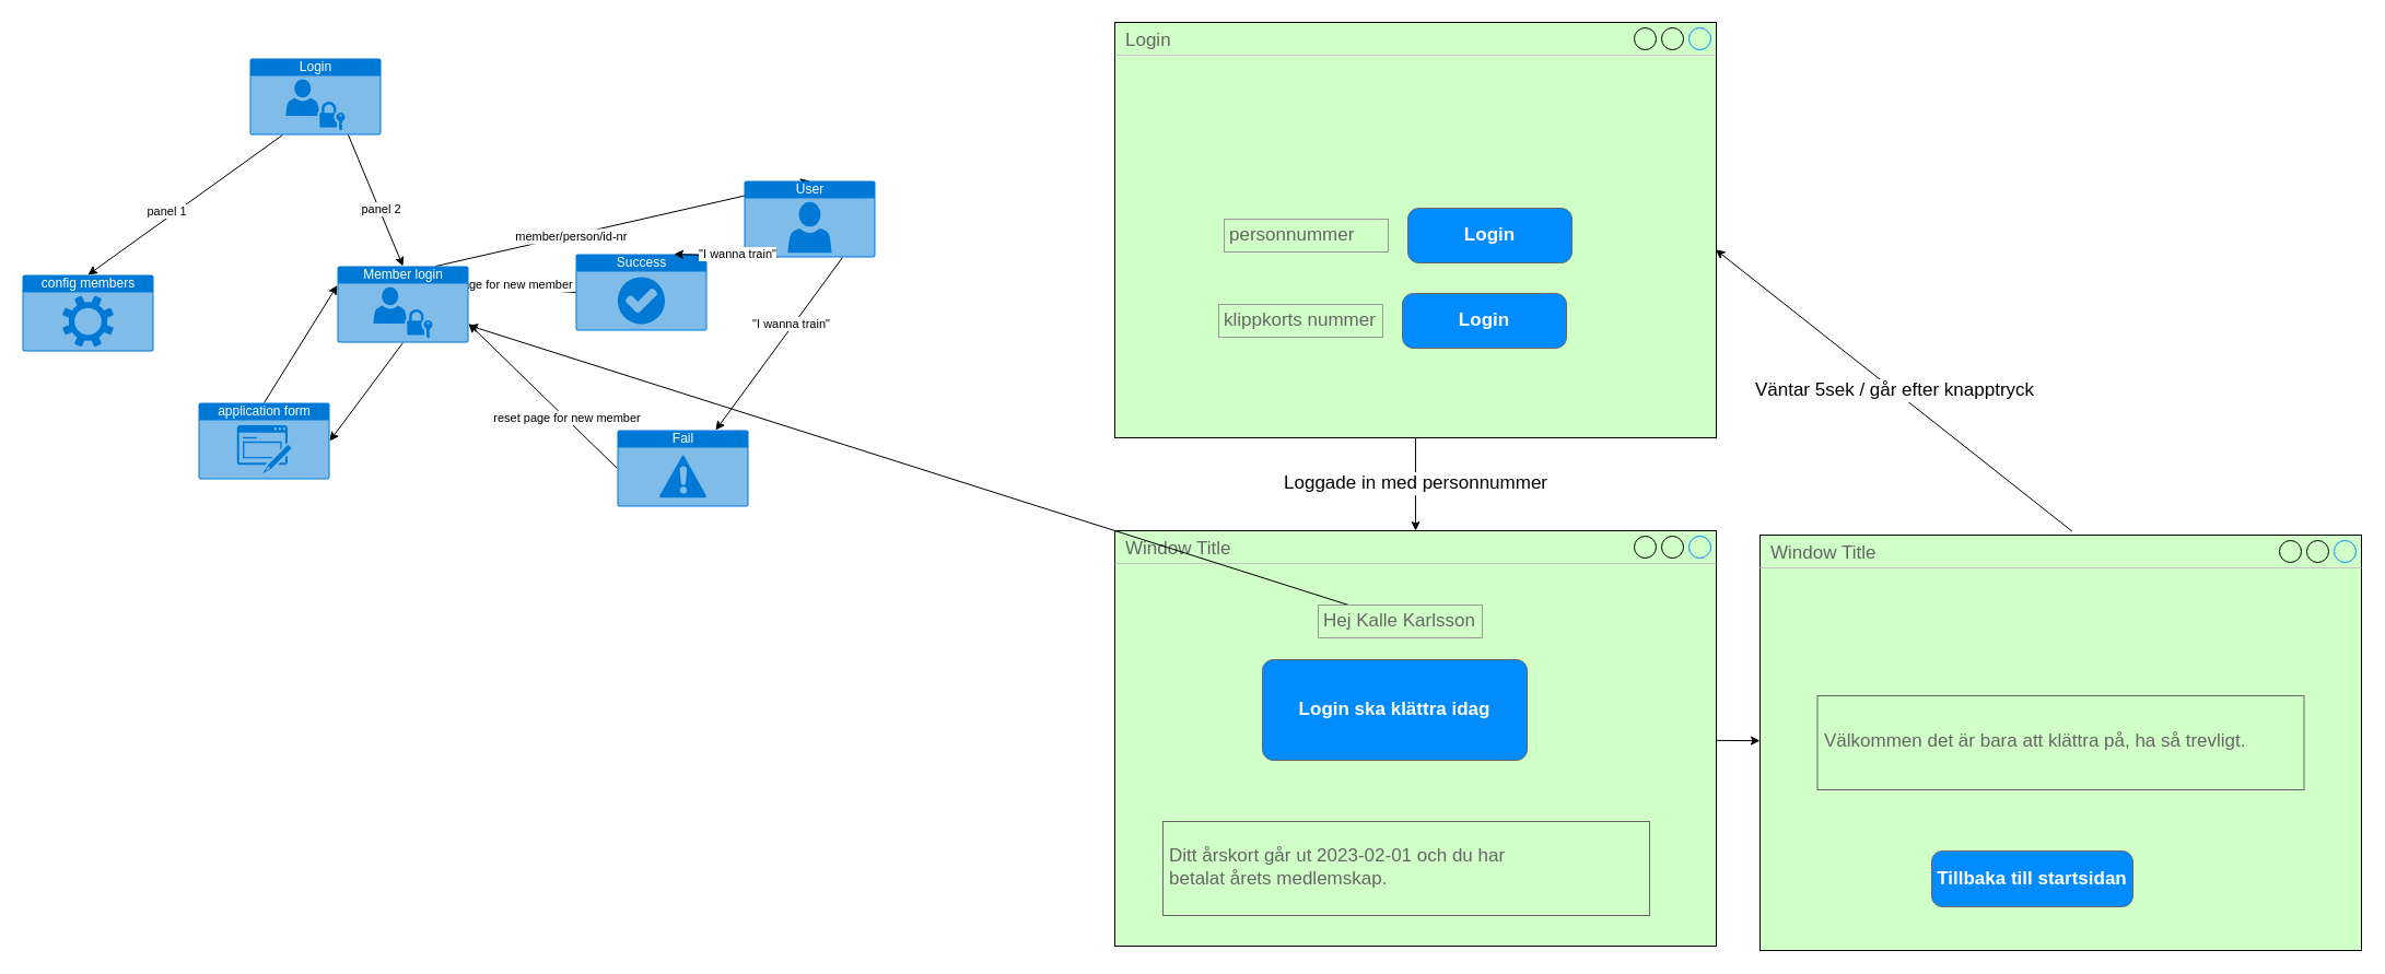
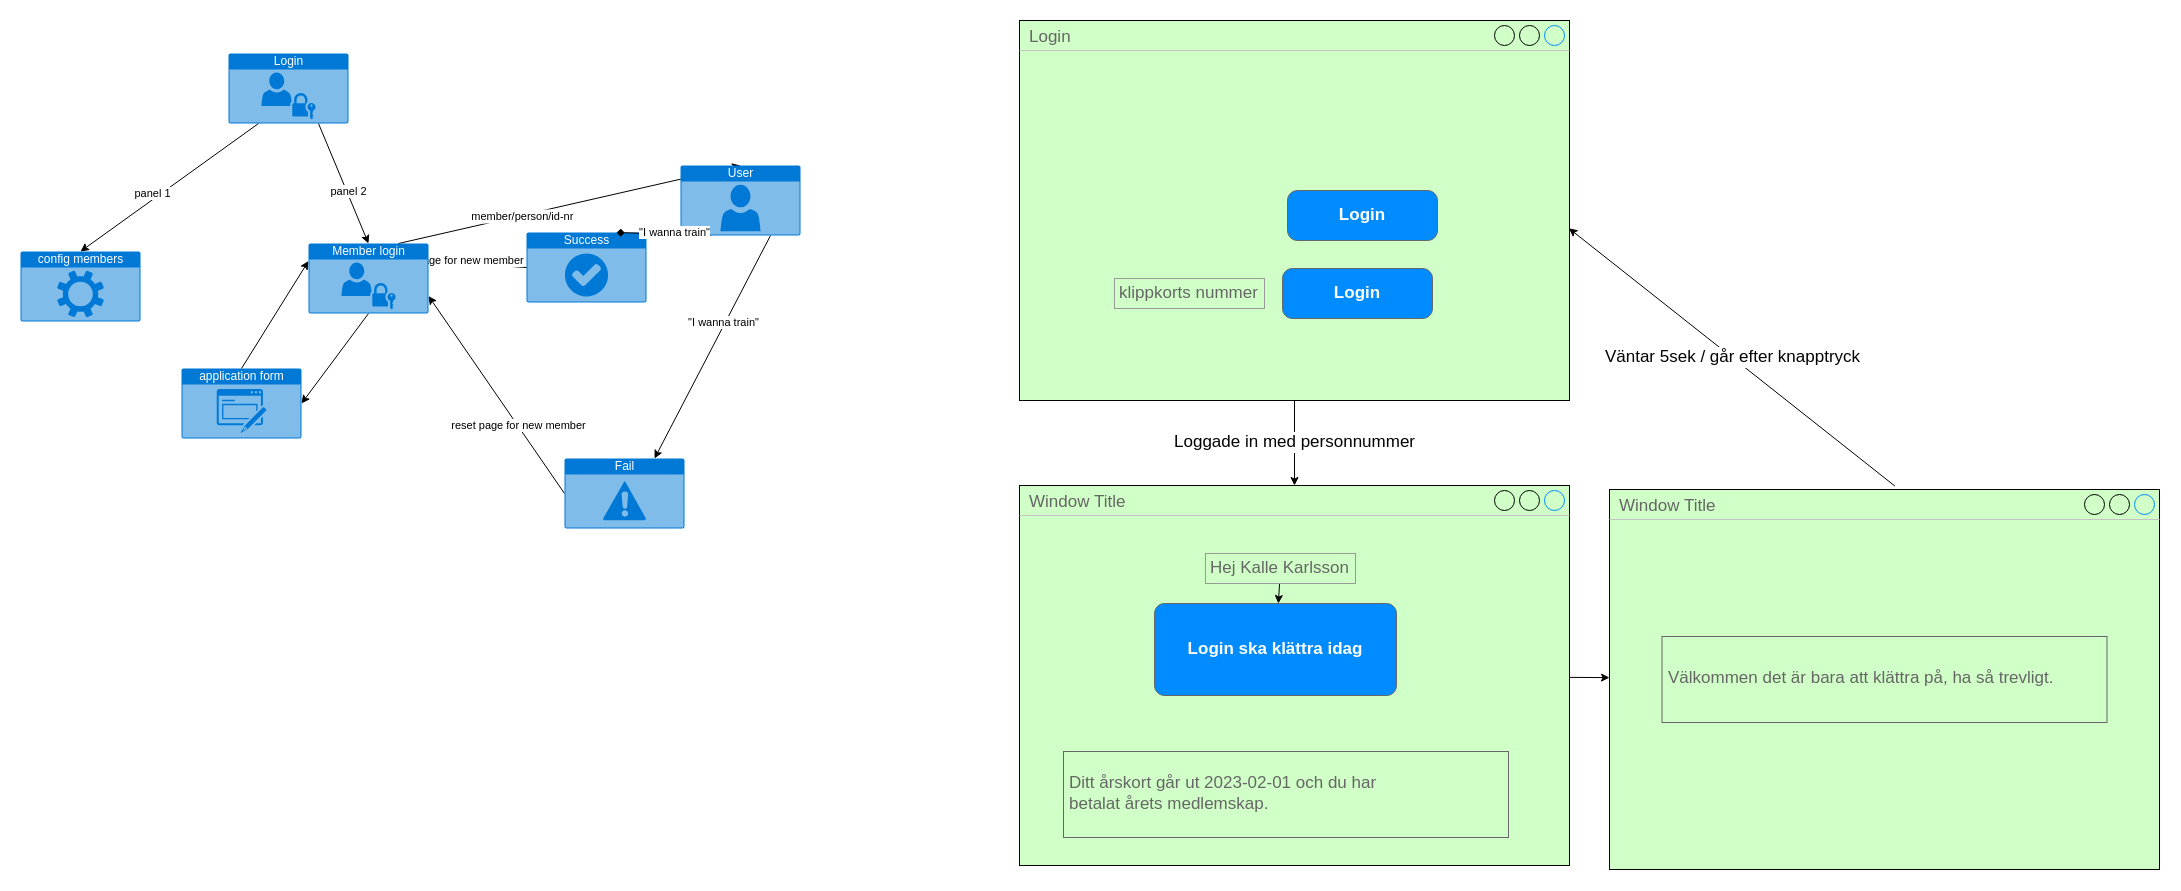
  <mxCell id="0" />
  <mxCell id="1" parent="0" />
  <mxCell id="2" value="" style="edgeStyle=none;html=1;strokeColor=#000000;exitX=0.75;exitY=1;exitDx=0;exitDy=0;exitPerimeter=0;entryX=0.5;entryY=0;entryDx=0;entryDy=0;entryPerimeter=0;" parent="1" source="15" target="24" edge="1"><mxGeometry relative="1" as="geometry"><mxPoint x="273" y="203" as="sourcePoint" /><mxPoint x="331.357" y="242" as="targetPoint" /></mxGeometry></mxCell>
  <mxCell id="3" value="panel 2" style="edgeLabel;html=1;align=center;verticalAlign=middle;resizable=0;points=[];" parent="2" vertex="1" connectable="0"><mxGeometry x="0.142" y="1" relative="1" as="geometry"><mxPoint as="offset" /></mxGeometry></mxCell>
  <mxCell id="4" value="" style="edgeStyle=none;html=1;strokeColor=#000000;exitX=0.25;exitY=1;exitDx=0;exitDy=0;exitPerimeter=0;entryX=0.5;entryY=0;entryDx=0;entryDy=0;entryPerimeter=0;" parent="1" source="15" target="17" edge="1"><mxGeometry relative="1" as="geometry"><mxPoint x="216" y="199" as="sourcePoint" /><mxPoint x="128.368" y="253" as="targetPoint" /></mxGeometry></mxCell>
  <mxCell id="5" value="panel 1" style="edgeLabel;html=1;align=center;verticalAlign=middle;resizable=0;points=[];" parent="4" vertex="1" connectable="0"><mxGeometry x="0.326" y="2" relative="1" as="geometry"><mxPoint x="10" y="-17" as="offset" /></mxGeometry></mxCell>
  <mxCell id="6" value="" style="edgeStyle=none;html=1;strokeColor=#000000;entryX=0.5;entryY=0;entryDx=0;entryDy=0;entryPerimeter=0;exitX=0.75;exitY=0;exitDx=0;exitDy=0;exitPerimeter=0;" parent="1" source="24" target="16" edge="1"><mxGeometry relative="1" as="geometry"><mxPoint x="412.429" y="242" as="sourcePoint" /><mxPoint x="423.767" y="388" as="targetPoint" /></mxGeometry></mxCell>
  <mxCell id="7" value="member/person/id-nr" style="edgeLabel;align=center;verticalAlign=middle;resizable=0;points=[];labelBackgroundColor=#FFFFFF;fontColor=#000000;" parent="6" vertex="1" connectable="0"><mxGeometry x="-0.274" relative="1" as="geometry"><mxPoint as="offset" /></mxGeometry></mxCell>
  <mxCell id="8" value="" style="edgeStyle=none;html=1;entryX=1;entryY=0.5;entryDx=0;entryDy=0;entryPerimeter=0;exitX=0.5;exitY=1;exitDx=0;exitDy=0;exitPerimeter=0;" parent="1" source="24" target="14" edge="1"><mxGeometry relative="1" as="geometry"><mxPoint x="347.26" y="302" as="sourcePoint" /><mxPoint x="287.168" y="409" as="targetPoint" /></mxGeometry></mxCell>
  <mxCell id="9" value="" style="edgeStyle=none;html=1;exitX=0.75;exitY=1;exitDx=0;exitDy=0;exitPerimeter=0;entryX=0.75;entryY=0;entryDx=0;entryDy=0;entryPerimeter=0;" parent="1" source="16" target="19" edge="1"><mxGeometry relative="1" as="geometry"><mxPoint x="500" y="412.25" as="sourcePoint" /><mxPoint x="620" y="407.063" as="targetPoint" /></mxGeometry></mxCell>
  <mxCell id="10" value="&quot;I wanna train&quot;" style="edgeLabel;html=1;align=center;verticalAlign=middle;resizable=0;points=[];" parent="9" vertex="1" connectable="0"><mxGeometry x="-0.216" y="-2" relative="1" as="geometry"><mxPoint as="offset" /></mxGeometry></mxCell>
  <mxCell id="11" style="edgeStyle=none;html=1;entryX=1;entryY=0.75;entryDx=0;entryDy=0;exitX=0;exitY=0.5;exitDx=0;exitDy=0;exitPerimeter=0;entryPerimeter=0;" parent="1" source="19" target="24" edge="1"><mxGeometry relative="1" as="geometry"><mxPoint x="620" y="366.506" as="sourcePoint" /><mxPoint x="421" y="272" as="targetPoint" /></mxGeometry></mxCell>
  <mxCell id="12" value="reset page for new member" style="edgeLabel;html=1;align=center;verticalAlign=middle;resizable=0;points=[];" parent="11" vertex="1" connectable="0"><mxGeometry x="-0.306" y="-1" relative="1" as="geometry"><mxPoint as="offset" /></mxGeometry></mxCell>
  <mxCell id="13" style="edgeStyle=none;html=1;entryX=0;entryY=0.25;entryDx=0;entryDy=0;exitX=0.5;exitY=0;exitDx=0;exitDy=0;exitPerimeter=0;entryPerimeter=0;" parent="1" source="14" target="24" edge="1"><mxGeometry relative="1" as="geometry"><mxPoint x="276.389" y="409" as="sourcePoint" /><mxPoint x="301" y="272" as="targetPoint" /></mxGeometry></mxCell>
  <mxCell id="14" value="application form" style="html=1;strokeColor=none;fillColor=#0079D6;labelPosition=center;verticalLabelPosition=middle;verticalAlign=top;align=center;fontSize=12;outlineConnect=0;spacingTop=-6;fontColor=#FFFFFF;sketch=0;shape=mxgraph.sitemap.form;" parent="1" vertex="1"><mxGeometry x="181" y="368" width="120" height="70" as="geometry" /></mxCell>
  <mxCell id="15" value="Login" style="html=1;strokeColor=none;fillColor=#0079D6;labelPosition=center;verticalLabelPosition=middle;verticalAlign=top;align=center;fontSize=12;outlineConnect=0;spacingTop=-6;fontColor=#FFFFFF;sketch=0;shape=mxgraph.sitemap.login;" parent="1" vertex="1"><mxGeometry x="228" y="53" width="120" height="70" as="geometry" /></mxCell>
  <mxCell id="16" value="User" style="html=1;strokeColor=none;fillColor=#0079D6;labelPosition=center;verticalLabelPosition=middle;verticalAlign=top;align=center;fontSize=12;outlineConnect=0;spacingTop=-6;fontColor=#FFFFFF;sketch=0;shape=mxgraph.sitemap.user;" parent="1" vertex="1"><mxGeometry x="680" y="165" width="120" height="70" as="geometry" /></mxCell>
  <mxCell id="17" value="&lt;span style=&quot;&quot;&gt;config members&lt;/span&gt;" style="html=1;strokeColor=none;fillColor=#0079D6;labelPosition=center;verticalLabelPosition=middle;verticalAlign=top;align=center;fontSize=12;outlineConnect=0;spacingTop=-6;fontColor=#FFFFFF;sketch=0;shape=mxgraph.sitemap.settings;" parent="1" vertex="1"><mxGeometry x="20" y="251" width="120" height="70" as="geometry" /></mxCell>
  <mxCell id="18" value="Success" style="html=1;strokeColor=none;fillColor=#0079D6;labelPosition=center;verticalLabelPosition=middle;verticalAlign=top;align=center;fontSize=12;outlineConnect=0;spacingTop=-6;fontColor=#FFFFFF;sketch=0;shape=mxgraph.sitemap.success;" parent="1" vertex="1"><mxGeometry x="526" y="232" width="120" height="70" as="geometry" /></mxCell>
- <mxCell id="19" value="Fail" style="html=1;strokeColor=none;fillColor=#0079D6;labelPosition=center;verticalLabelPosition=middle;verticalAlign=top;align=center;fontSize=12;outlineConnect=0;spacingTop=-6;fontColor=#FFFFFF;sketch=0;shape=mxgraph.sitemap.warning;" parent="1" vertex="1"><mxGeometry x="564" y="393" width="120" height="70" as="geometry" /></mxCell>
- <mxCell id="20" value="" style="edgeStyle=none;html=1;entryX=0.75;entryY=0;entryDx=0;entryDy=0;entryPerimeter=0;exitX=0.25;exitY=1;exitDx=0;exitDy=0;exitPerimeter=0;" parent="1" source="16" target="18" edge="1"><mxGeometry relative="1" as="geometry"><mxPoint x="493" y="431" as="sourcePoint" /><mxPoint x="656" y="425.5" as="targetPoint" /></mxGeometry></mxCell>
+ <mxCell id="19" value="Fail" style="html=1;strokeColor=none;fillColor=#0079D6;labelPosition=center;verticalLabelPosition=middle;verticalAlign=top;align=center;fontSize=12;outlineConnect=0;spacingTop=-6;fontColor=#FFFFFF;sketch=0;shape=mxgraph.sitemap.warning;" parent="1" vertex="1"><mxGeometry x="564" y="458" width="120" height="70" as="geometry" /></mxCell>
+ <mxCell id="20" value="" style="edgeStyle=none;html=1;entryX=0.75;entryY=0;entryDx=0;entryDy=0;entryPerimeter=0;exitX=0.25;exitY=1;exitDx=0;exitDy=0;exitPerimeter=0;endArrow=diamond;" parent="1" source="16" target="18" edge="1"><mxGeometry relative="1" as="geometry"><mxPoint x="493" y="431" as="sourcePoint" /><mxPoint x="656" y="425.5" as="targetPoint" /></mxGeometry></mxCell>
  <mxCell id="21" value="&quot;I wanna train&quot;" style="edgeLabel;html=1;align=center;verticalAlign=middle;resizable=0;points=[];" parent="20" vertex="1" connectable="0"><mxGeometry x="-0.216" y="-2" relative="1" as="geometry"><mxPoint as="offset" /></mxGeometry></mxCell>
  <mxCell id="22" style="edgeStyle=none;html=1;exitX=0;exitY=0.5;exitDx=0;exitDy=0;exitPerimeter=0;entryX=1;entryY=0.25;entryDx=0;entryDy=0;entryPerimeter=0;" parent="1" source="18" target="24" edge="1"><mxGeometry relative="1" as="geometry"><mxPoint x="727" y="433" as="sourcePoint" /><mxPoint x="421" y="257" as="targetPoint" /></mxGeometry></mxCell>
  <mxCell id="23" value="reset page for new member" style="edgeLabel;html=1;align=center;verticalAlign=middle;resizable=0;points=[];" parent="22" vertex="1" connectable="0"><mxGeometry x="-0.306" y="-1" relative="1" as="geometry"><mxPoint x="-37" y="-4" as="offset" /></mxGeometry></mxCell>
  <mxCell id="24" value="Member login&lt;br&gt;" style="html=1;strokeColor=none;fillColor=#0079D6;labelPosition=center;verticalLabelPosition=middle;verticalAlign=top;align=center;fontSize=12;outlineConnect=0;spacingTop=-6;fontColor=#FFFFFF;sketch=0;shape=mxgraph.sitemap.login;" parent="1" vertex="1"><mxGeometry x="308" y="243" width="120" height="70" as="geometry" /></mxCell>
  <mxCell id="25" value="&lt;font color=&quot;#030303&quot; style=&quot;font-size: 17px; background-color: rgb(255, 255, 255);&quot;&gt;Loggade in med personnummer&lt;/font&gt;" style="edgeStyle=none;html=1;strokeColor=#000000;" edge="1" parent="1" source="26" target="28"><mxGeometry x="-0.004" relative="1" as="geometry"><mxPoint as="offset" /></mxGeometry></mxCell>
  <mxCell id="26" value="Login" style="strokeWidth=1;shadow=0;dashed=0;align=center;html=1;shape=mxgraph.mockup.containers.window;align=left;verticalAlign=top;spacingLeft=8;strokeColor2=#008cff;strokeColor3=#c4c4c4;fontColor=#666666;mainText=;fontSize=17;labelBackgroundColor=none;fillColor=#D0FFC7;" vertex="1" parent="1"><mxGeometry x="1019" y="20" width="550" height="380" as="geometry" /></mxCell>
  <mxCell id="27" value="" style="edgeStyle=none;html=1;strokeColor=#000000;" edge="1" parent="1" source="28" target="29"><mxGeometry relative="1" as="geometry" /></mxCell>
  <mxCell id="28" value="Window Title" style="strokeWidth=1;shadow=0;dashed=0;align=center;html=1;shape=mxgraph.mockup.containers.window;align=left;verticalAlign=top;spacingLeft=8;strokeColor2=#008cff;strokeColor3=#c4c4c4;fontColor=#666666;mainText=;fontSize=17;labelBackgroundColor=none;fillColor=#D0FFC7;" vertex="1" parent="1"><mxGeometry x="1019" y="485" width="550" height="380" as="geometry" /></mxCell>
  <mxCell id="29" value="Window Title" style="strokeWidth=1;shadow=0;dashed=0;align=center;html=1;shape=mxgraph.mockup.containers.window;align=left;verticalAlign=top;spacingLeft=8;strokeColor2=#008cff;strokeColor3=#c4c4c4;fontColor=#666666;mainText=;fontSize=17;labelBackgroundColor=none;fillColor=#D0FFC7;" vertex="1" parent="1"><mxGeometry x="1609" y="489" width="550" height="380" as="geometry" /></mxCell>
- <mxCell id="30" value="personnummer" style="strokeWidth=1;shadow=0;dashed=0;align=center;html=1;shape=mxgraph.mockup.forms.pwField;strokeColor=#999999;mainText=;align=left;fontColor=#666666;fontSize=17;spacingLeft=3;fillColor=#D0FFC7;" vertex="1" parent="1"><mxGeometry x="1119" y="200" width="150" height="30" as="geometry" /></mxCell>
  <mxCell id="31" value="Login" style="strokeWidth=1;shadow=0;dashed=0;align=center;html=1;shape=mxgraph.mockup.buttons.button;strokeColor=#666666;fontColor=#ffffff;mainText=;buttonStyle=round;fontSize=17;fontStyle=1;fillColor=#008cff;whiteSpace=wrap;" vertex="1" parent="1"><mxGeometry x="1287" y="190" width="150" height="50" as="geometry" /></mxCell>
  <mxCell id="32" value="Login ska klättra idag" style="strokeWidth=1;shadow=0;dashed=0;align=center;html=1;shape=mxgraph.mockup.buttons.button;strokeColor=#666666;fontColor=#ffffff;mainText=;buttonStyle=round;fontSize=17;fontStyle=1;fillColor=#008cff;whiteSpace=wrap;" vertex="1" parent="1"><mxGeometry x="1154" y="603" width="242" height="92" as="geometry" /></mxCell>
  <mxCell id="33" value="Ditt årskort går ut 2023-02-01 och du har &lt;br&gt;betalat årets medlemskap." style="strokeWidth=1;shadow=0;dashed=0;align=center;html=1;shape=mxgraph.mockup.text.textBox;fontColor=#666666;align=left;fontSize=17;spacingLeft=4;spacingTop=-3;strokeColor=#666666;mainText=;fillColor=#D0FFC7;" vertex="1" parent="1"><mxGeometry x="1063" y="751" width="445" height="86" as="geometry" /></mxCell>
  <mxCell id="34" value="Välkommen det är bara att klättra på, ha så trevligt." style="strokeWidth=1;shadow=0;dashed=0;align=center;html=1;shape=mxgraph.mockup.text.textBox;fontColor=#666666;align=left;fontSize=17;spacingLeft=4;spacingTop=-3;strokeColor=#666666;mainText=;fillColor=#D0FFC7;" vertex="1" parent="1"><mxGeometry x="1661.5" y="636" width="445" height="86" as="geometry" /></mxCell>
  <mxCell id="35" value="klippkorts nummer" style="strokeWidth=1;shadow=0;dashed=0;align=center;html=1;shape=mxgraph.mockup.forms.pwField;strokeColor=#999999;mainText=;align=left;fontColor=#666666;fontSize=17;spacingLeft=3;fillColor=#D0FFC7;" vertex="1" parent="1"><mxGeometry x="1114" y="278" width="150" height="30" as="geometry" /></mxCell>
  <mxCell id="36" value="Login" style="strokeWidth=1;shadow=0;dashed=0;align=center;html=1;shape=mxgraph.mockup.buttons.button;strokeColor=#666666;fontColor=#ffffff;mainText=;buttonStyle=round;fontSize=17;fontStyle=1;fillColor=#008cff;whiteSpace=wrap;" vertex="1" parent="1"><mxGeometry x="1282" y="268" width="150" height="50" as="geometry" /></mxCell>
- <mxCell id="37" value="Tillbaka till startsidan" style="strokeWidth=1;shadow=0;dashed=0;align=center;html=1;shape=mxgraph.mockup.buttons.button;strokeColor=#666666;fontColor=#ffffff;mainText=;buttonStyle=round;fontSize=17;fontStyle=1;fillColor=#008cff;whiteSpace=wrap;" vertex="1" parent="1"><mxGeometry x="1766" y="778" width="184" height="51" as="geometry" /></mxCell>
  <mxCell id="38" value="&lt;font color=&quot;#030303&quot;&gt;&lt;span style=&quot;font-size: 17px; background-color: rgb(255, 255, 255);&quot;&gt;Väntar 5sek / går efter knapptryck&lt;/span&gt;&lt;/font&gt;" style="edgeStyle=none;html=1;strokeColor=#000000;exitX=0.519;exitY=-0.009;exitDx=0;exitDy=0;exitPerimeter=0;entryX=0.999;entryY=0.547;entryDx=0;entryDy=0;entryPerimeter=0;" edge="1" parent="1" source="29" target="26"><mxGeometry x="-0.004" relative="1" as="geometry"><mxPoint x="1862" y="236" as="sourcePoint" /><mxPoint x="1862" y="321" as="targetPoint" /><mxPoint as="offset" /></mxGeometry></mxCell>
- <mxCell id="39" value="" style="edgeStyle=none;html=1;labelBackgroundColor=#FFFFFF;strokeColor=#000000;fontSize=17;fontColor=#030303;" edge="1" parent="1" source="40" target="24"><mxGeometry relative="1" as="geometry" /></mxCell>
+ <mxCell id="39" value="" style="edgeStyle=none;html=1;labelBackgroundColor=#FFFFFF;strokeColor=#000000;fontSize=17;fontColor=#030303;" edge="1" parent="1" source="40" target="32"><mxGeometry relative="1" as="geometry" /></mxCell>
  <mxCell id="40" value="Hej Kalle Karlsson" style="strokeWidth=1;shadow=0;dashed=0;align=center;html=1;shape=mxgraph.mockup.forms.pwField;strokeColor=#999999;mainText=;align=left;fontColor=#666666;fontSize=17;spacingLeft=3;fillColor=#D0FFC7;" vertex="1" parent="1"><mxGeometry x="1205" y="553" width="150" height="30" as="geometry" /></mxCell>
